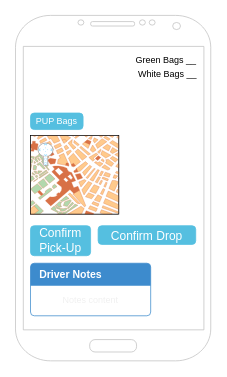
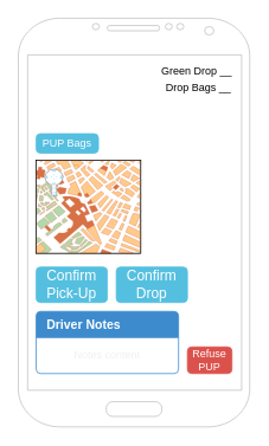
  <mxCell id="0" />
  <mxCell id="1" parent="0" />
  <mxCell id="2" value="" style="verticalLabelPosition=bottom;verticalAlign=top;html=1;shadow=0;dashed=0;strokeWidth=1;shape=mxgraph.android.phone2;strokeColor=#c0c0c0;" vertex="1" parent="1"><mxGeometry x="20" y="20" width="260" height="460" as="geometry" /></mxCell>
- <mxCell id="3" value="Green Bags __" style="text;html=1;align=center;verticalAlign=middle;resizable=0;points=[];;autosize=1;" vertex="1" parent="1"><mxGeometry x="170" y="70" width="100" height="20" as="geometry" /></mxCell>
- <mxCell id="4" value="White Bags __" style="text;html=1;align=center;verticalAlign=middle;resizable=0;points=[];;autosize=1;" vertex="1" parent="1"><mxGeometry x="177" y="88" width="90" height="20" as="geometry" /></mxCell>
+ <mxCell id="3" value="Green Drop __" style="text;html=1;align=center;verticalAlign=middle;resizable=0;points=[];;autosize=1;" vertex="1" parent="1"><mxGeometry x="170" y="70" width="100" height="20" as="geometry" /></mxCell>
+ <mxCell id="4" value="Drop Bags __" style="text;html=1;align=center;verticalAlign=middle;resizable=0;points=[];;autosize=1;" vertex="1" parent="1"><mxGeometry x="177" y="88" width="90" height="20" as="geometry" /></mxCell>
  <mxCell id="5" value="PUP Bags" style="html=1;shadow=0;dashed=0;shape=mxgraph.bootstrap.rrect;rSize=5;fillColor=#55BFE0;align=center;strokeColor=#55BFE0;fontColor=#ffffff;fontSize=12;whiteSpace=wrap;" vertex="1" parent="1"><mxGeometry x="40" y="150" width="70" height="22" as="geometry" /></mxCell>
  <mxCell id="6" value="" style="verticalLabelPosition=bottom;shadow=0;dashed=0;align=center;html=1;verticalAlign=top;strokeWidth=1;shape=mxgraph.mockup.misc.map;" vertex="1" parent="1"><mxGeometry x="40" y="180" width="118" height="105" as="geometry" /></mxCell>
  <mxCell id="7" value="Confirm Pick-Up&lt;span style=&quot;color: rgba(0 , 0 , 0 , 0) ; font-family: monospace ; font-size: 0px ; white-space: nowrap&quot;&gt;%3CmxGraphModel%3E%3Croot%3E%3CmxCell%20id%3D%220%22%2F%3E%3CmxCell%20id%3D%221%22%20parent%3D%220%22%2F%3E%3CmxCell%20id%3D%222%22%20value%3D%22Green%20Bags%20__%22%20style%3D%22text%3Bhtml%3D1%3Balign%3Dcenter%3BverticalAlign%3Dmiddle%3Bresizable%3D0%3Bpoints%3D%5B%5D%3B%3Bautosize%3D1%3B%22%20vertex%3D%221%22%20parent%3D%221%22%3E%3CmxGeometry%20x%3D%22124%22%20y%3D%2271%22%20width%3D%22100%22%20height%3D%2220%22%20as%3D%22geometry%22%2F%3E%3C%2FmxCell%3E%3C%2Froot%3E%3C%2FmxGraphModel%3E&lt;/span&gt;" style="html=1;shadow=0;dashed=0;shape=mxgraph.bootstrap.rrect;rSize=5;fillColor=#55BFE0;align=center;strokeColor=#55BFE0;fontColor=#ffffff;fontSize=16;whiteSpace=wrap;" vertex="1" parent="1"><mxGeometry x="40" y="300" width="80" height="40" as="geometry" /></mxCell>
- <mxCell id="8" value="Confirm Drop" style="html=1;shadow=0;dashed=0;shape=mxgraph.bootstrap.rrect;rSize=5;fillColor=#55BFE0;align=center;strokeColor=#55BFE0;fontColor=#ffffff;fontSize=16;whiteSpace=wrap;" vertex="1" parent="1"><mxGeometry x="130" y="300" width="130" height="25" as="geometry" /></mxCell>
+ <mxCell id="8" value="Confirm Drop" style="html=1;shadow=0;dashed=0;shape=mxgraph.bootstrap.rrect;rSize=5;fillColor=#55BFE0;align=center;strokeColor=#55BFE0;fontColor=#ffffff;fontSize=16;whiteSpace=wrap;" vertex="1" parent="1"><mxGeometry x="130" y="300" width="80" height="40" as="geometry" /></mxCell>
  <mxCell id="9" value="Notes content" style="html=1;shadow=0;dashed=0;shape=mxgraph.bootstrap.rrect;align=center;rSize=5;strokeColor=#3D8BCD;fontColor=#f0f0f0;spacingTop=30;whiteSpace=wrap;" vertex="1" parent="1"><mxGeometry x="40" y="350" width="160" height="70" as="geometry" /></mxCell>
  <mxCell id="10" value="Driver Notes" style="html=1;shadow=0;dashed=0;shape=mxgraph.bootstrap.topButton;rSize=5;strokeColor=none;fillColor=#3D8BCD;fontColor=#ffffff;fontSize=14;fontStyle=1;align=left;spacingLeft=10;whiteSpace=wrap;resizeWidth=1;" vertex="1" parent="9"><mxGeometry width="160" height="30" relative="1" as="geometry" /></mxCell>
+ <mxCell id="11" value="Refuse PUP" style="html=1;shadow=0;dashed=0;shape=mxgraph.bootstrap.rrect;rSize=5;fillColor=#DB524C;align=center;strokeColor=#DB524C;fontColor=#ffffff;fontSize=12;whiteSpace=wrap;" vertex="1" parent="1"><mxGeometry x="210" y="390" width="50" height="30" as="geometry" /></mxCell>
  <mxCell id="12" value="" style="verticalLabelPosition=bottom;shadow=0;dashed=0;align=center;html=1;verticalAlign=top;strokeWidth=1;shape=mxgraph.mockup.navigation.mapNavigator;fillColor2=#99ddff;strokeColor2=none;strokeColor3=#ffffff;strokeColor=#999999;" vertex="1" parent="1"><mxGeometry x="50" y="190" width="20" height="30" as="geometry" /></mxCell>
